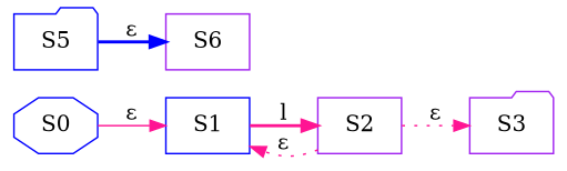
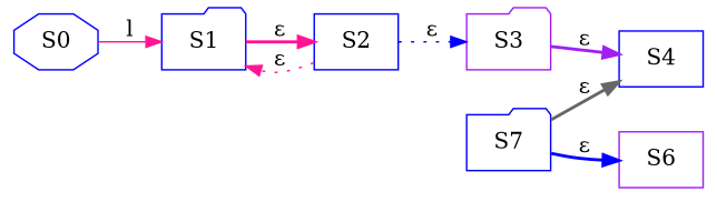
  digraph {
    forcelabels=true
    rankdir=LR
    node [color=blue shape=box]
    edge [color=deeppink style=bold]
    S0 [shape=octagon]
-   S1
-   S2 [color=purple]
+   S1 [shape=folder]
+   S2
    S3 [color=purple shape=folder]
-   S5 [shape=folder]
+   S4
+   S5 [shape=folder label=S7]
    S6 [color=purple]
-   S0 -> S1 [label="ε" style=solid]
-   S1 -> S2 [label=l]
+   S0 -> S1 [label=l style=solid]
+   S1 -> S2 [label="ε"]
    S2 -> S1 [label="ε" style=dotted]
-   S2 -> S3 [label="ε" style=dotted]
+   S2 -> S3 [color=blue label="ε" style=dotted]
+   S3 -> S4 [color=purple label="ε"]
+   S5 -> S4 [color=gray40 label="ε"]
    S5 -> S6 [color=blue label="ε"]
  }
